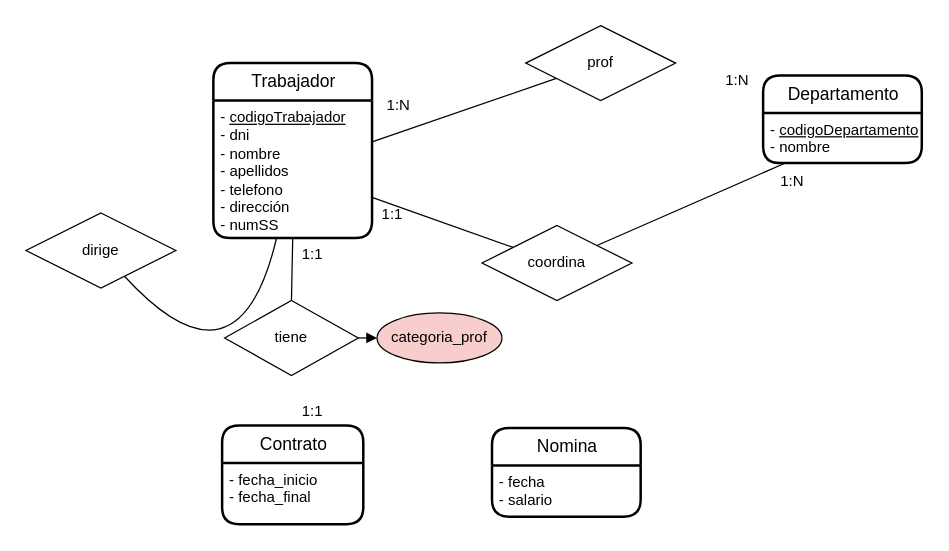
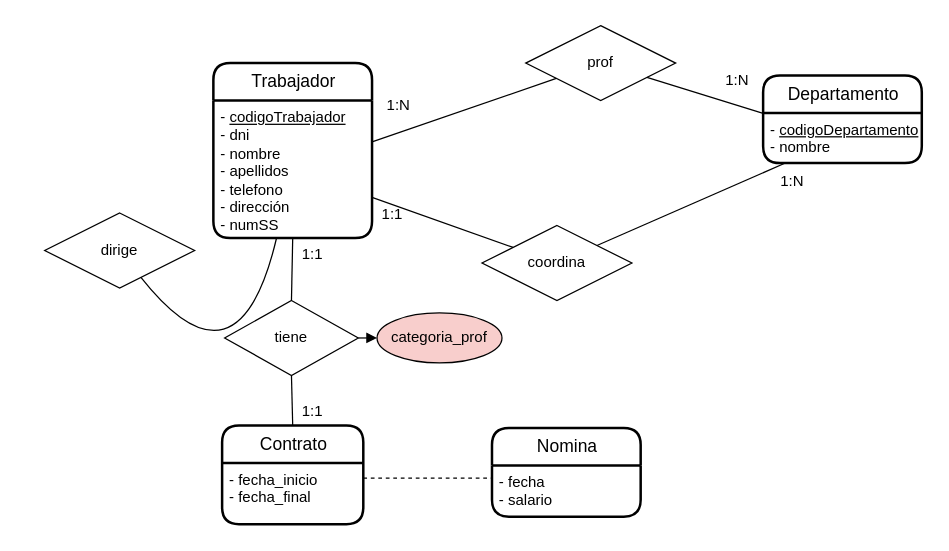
  <mxCell id="0" />
  <mxCell id="1" parent="0" />
  <mxCell id="2" value="Trabajador" style="swimlane;childLayout=stackLayout;horizontal=1;startSize=30;horizontalStack=0;rounded=1;fontSize=14;fontStyle=0;strokeWidth=2;resizeParent=0;resizeLast=1;shadow=0;dashed=0;align=center;html=1;" parent="1" vertex="1"><mxGeometry x="170" y="50" width="127" height="140" as="geometry" /></mxCell>
  <mxCell id="3" value="&lt;div&gt;- &lt;u&gt;codigoTrabajador&lt;/u&gt;&lt;/div&gt;&lt;div&gt;- dni&lt;/div&gt;&lt;div&gt;- nombre&lt;/div&gt;&lt;div&gt;- apellidos&lt;/div&gt;&lt;div&gt;- telefono&lt;/div&gt;&lt;div&gt;- dirección&lt;/div&gt;&lt;div&gt;- numSS&lt;/div&gt;&lt;div&gt;&lt;br&gt;&lt;/div&gt;" style="align=left;strokeColor=none;fillColor=none;spacingLeft=4;fontSize=12;verticalAlign=top;resizable=0;rotatable=0;part=1;html=1;" parent="2" vertex="1"><mxGeometry y="30" width="127" height="110" as="geometry" /></mxCell>
  <mxCell id="4" value="Departamento" style="swimlane;childLayout=stackLayout;horizontal=1;startSize=30;horizontalStack=0;rounded=1;fontSize=14;fontStyle=0;strokeWidth=2;resizeParent=0;resizeLast=1;shadow=0;dashed=0;align=center;html=1;" parent="1" vertex="1"><mxGeometry x="610" y="60" width="127" height="70" as="geometry" /></mxCell>
  <mxCell id="5" value="&lt;div&gt;- &lt;u&gt;codigoDepartamento&lt;/u&gt;&lt;/div&gt;&lt;div&gt;- nombre&lt;/div&gt;&lt;div&gt;&lt;br&gt;&lt;/div&gt;" style="align=left;strokeColor=none;fillColor=none;spacingLeft=4;fontSize=12;verticalAlign=top;resizable=0;rotatable=0;part=1;html=1;" parent="4" vertex="1"><mxGeometry y="30" width="127" height="40" as="geometry" /></mxCell>
  <mxCell id="6" value="coordina" style="shape=rhombus;perimeter=rhombusPerimeter;whiteSpace=wrap;html=1;align=center;" parent="1" vertex="1"><mxGeometry x="385" y="180" width="120" height="60" as="geometry" /></mxCell>
  <mxCell id="7" value="prof" style="shape=rhombus;perimeter=rhombusPerimeter;whiteSpace=wrap;html=1;align=center;" parent="1" vertex="1"><mxGeometry x="420" y="20" width="120" height="60" as="geometry" /></mxCell>
- <mxCell id="8" value="dirige" style="shape=rhombus;perimeter=rhombusPerimeter;whiteSpace=wrap;html=1;align=center;" parent="1" vertex="1"><mxGeometry x="20" y="170" width="120" height="60" as="geometry" /></mxCell>
+ <mxCell id="8" value="dirige" style="shape=rhombus;perimeter=rhombusPerimeter;whiteSpace=wrap;html=1;align=center;" parent="1" vertex="1"><mxGeometry x="35" y="170" width="120" height="60" as="geometry" /></mxCell>
  <mxCell id="9" value="" style="endArrow=none;html=1;rounded=0;" parent="1" source="3" target="6" edge="1"><mxGeometry relative="1" as="geometry"><mxPoint x="310" y="190" as="sourcePoint" /><mxPoint x="470" y="190" as="targetPoint" /></mxGeometry></mxCell>
  <mxCell id="10" value="" style="endArrow=none;html=1;rounded=0;" parent="1" source="5" target="6" edge="1"><mxGeometry relative="1" as="geometry"><mxPoint x="307" y="161.744" as="sourcePoint" /><mxPoint x="450.717" y="199.641" as="targetPoint" /></mxGeometry></mxCell>
+ <mxCell id="11" value="" style="endArrow=none;html=1;rounded=0;" parent="1" source="5" target="7" edge="1"><mxGeometry relative="1" as="geometry"><mxPoint x="640.5" y="140" as="sourcePoint" /><mxPoint x="521.084" y="195.542" as="targetPoint" /></mxGeometry></mxCell>
  <mxCell id="12" value="" style="endArrow=none;html=1;rounded=0;" parent="1" source="7" target="3" edge="1"><mxGeometry relative="1" as="geometry"><mxPoint x="620" y="100.31" as="sourcePoint" /><mxPoint x="527.033" y="71.483" as="targetPoint" /></mxGeometry></mxCell>
  <mxCell id="13" value="" style="endArrow=none;html=1;curved=1;" parent="1" source="3" target="8" edge="1"><mxGeometry relative="1" as="geometry"><mxPoint x="260" y="48.262" as="sourcePoint" /><mxPoint x="181.429" y="-28.256" as="targetPoint" /><Array as="points"><mxPoint x="190" y="320" /></Array></mxGeometry></mxCell>
  <mxCell id="14" value="Contrato" style="swimlane;childLayout=stackLayout;horizontal=1;startSize=30;horizontalStack=0;rounded=1;fontSize=14;fontStyle=0;strokeWidth=2;resizeParent=0;resizeLast=1;shadow=0;dashed=0;align=center;html=1;" parent="1" vertex="1"><mxGeometry x="177" y="340" width="113" height="79" as="geometry" /></mxCell>
  <mxCell id="15" value="&lt;div&gt;- fecha_inicio&lt;/div&gt;&lt;div&gt;- fecha_final&lt;br&gt;&lt;/div&gt;" style="align=left;strokeColor=none;fillColor=none;spacingLeft=4;fontSize=12;verticalAlign=top;resizable=0;rotatable=0;part=1;html=1;" parent="14" vertex="1"><mxGeometry y="30" width="113" height="49" as="geometry" /></mxCell>
  <mxCell id="16" value="Nomina" style="swimlane;childLayout=stackLayout;horizontal=1;startSize=30;horizontalStack=0;rounded=1;fontSize=14;fontStyle=0;strokeWidth=2;resizeParent=0;resizeLast=1;shadow=0;dashed=0;align=center;html=1;" parent="1" vertex="1"><mxGeometry x="393" y="342" width="119" height="71" as="geometry" /></mxCell>
  <mxCell id="17" value="&lt;div&gt;- fecha&lt;/div&gt;&lt;div&gt;- salario&lt;br&gt;&lt;/div&gt;" style="align=left;strokeColor=none;fillColor=none;spacingLeft=4;fontSize=12;verticalAlign=top;resizable=0;rotatable=0;part=1;html=1;" parent="16" vertex="1"><mxGeometry y="30" width="119" height="41" as="geometry" /></mxCell>
+ <mxCell id="18" value="" style="endArrow=none;html=1;rounded=0;fontSize=12;exitX=0.5;exitY=1;exitDx=0;exitDy=0;entryX=0.5;entryY=0;entryDx=0;entryDy=0;startArrow=none;" parent="1" source="19" target="14" edge="1"><mxGeometry relative="1" as="geometry"><mxPoint x="306" y="212" as="sourcePoint" /><mxPoint x="466" y="212" as="targetPoint" /></mxGeometry></mxCell>
  <mxCell id="19" value="tiene" style="shape=rhombus;perimeter=rhombusPerimeter;whiteSpace=wrap;html=1;align=center;fontSize=12;" parent="1" vertex="1"><mxGeometry x="179" y="240" width="107" height="60" as="geometry" /></mxCell>
  <mxCell id="20" value="" style="endArrow=none;html=1;rounded=0;fontSize=12;exitX=0.5;exitY=1;exitDx=0;exitDy=0;entryX=0.5;entryY=0;entryDx=0;entryDy=0;" parent="1" source="3" target="19" edge="1"><mxGeometry relative="1" as="geometry"><mxPoint x="233.5" y="190" as="sourcePoint" /><mxPoint x="233.5" y="340" as="targetPoint" /></mxGeometry></mxCell>
  <mxCell id="21" value="" style="endArrow=block;html=1;rounded=0;fontSize=12;exitX=1;exitY=0.5;exitDx=0;exitDy=0;entryX=0;entryY=0.5;entryDx=0;entryDy=0;" parent="1" source="19" target="22" edge="1"><mxGeometry relative="1" as="geometry"><mxPoint x="306" y="212" as="sourcePoint" /><mxPoint x="334" y="270" as="targetPoint" /></mxGeometry></mxCell>
  <mxCell id="22" value="categoria_prof" style="ellipse;whiteSpace=wrap;html=1;align=center;fontSize=12;fillColor=#f8cecc;" parent="1" vertex="1"><mxGeometry x="301" y="250" width="100" height="40" as="geometry" /></mxCell>
  <mxCell id="23" value="1:N" style="text;html=1;align=center;verticalAlign=middle;resizable=0;points=[];autosize=1;strokeColor=none;fillColor=none;" vertex="1" parent="1"><mxGeometry x="299" y="71" width="37" height="26" as="geometry" /></mxCell>
  <mxCell id="24" value="1:N" style="text;html=1;align=center;verticalAlign=middle;resizable=0;points=[];autosize=1;strokeColor=none;fillColor=none;" vertex="1" parent="1"><mxGeometry x="570" y="51" width="37" height="26" as="geometry" /></mxCell>
  <mxCell id="25" value="1:1" style="text;html=1;align=center;verticalAlign=middle;resizable=0;points=[];autosize=1;strokeColor=none;fillColor=none;" vertex="1" parent="1"><mxGeometry x="295" y="158" width="35" height="26" as="geometry" /></mxCell>
  <mxCell id="26" value="1:N" style="text;html=1;align=center;verticalAlign=middle;resizable=0;points=[];autosize=1;strokeColor=none;fillColor=none;" vertex="1" parent="1"><mxGeometry x="614" y="132" width="37" height="26" as="geometry" /></mxCell>
+ <mxCell id="27" value="" style="endArrow=none;dashed=1;html=1;rounded=0;exitX=1;exitY=0.25;exitDx=0;exitDy=0;entryX=0;entryY=0.25;entryDx=0;entryDy=0;" edge="1" parent="1" source="15" target="17"><mxGeometry width="50" height="50" relative="1" as="geometry"><mxPoint x="309" y="282" as="sourcePoint" /><mxPoint x="359" y="232" as="targetPoint" /></mxGeometry></mxCell>
  <mxCell id="28" value="1:1" style="text;html=1;align=center;verticalAlign=middle;resizable=0;points=[];autosize=1;strokeColor=none;fillColor=none;" vertex="1" parent="1"><mxGeometry x="231" y="316" width="35" height="26" as="geometry" /></mxCell>
  <mxCell id="29" value="1:1" style="text;html=1;align=center;verticalAlign=middle;resizable=0;points=[];autosize=1;strokeColor=none;fillColor=none;" vertex="1" parent="1"><mxGeometry x="231" y="190" width="35" height="26" as="geometry" /></mxCell>
